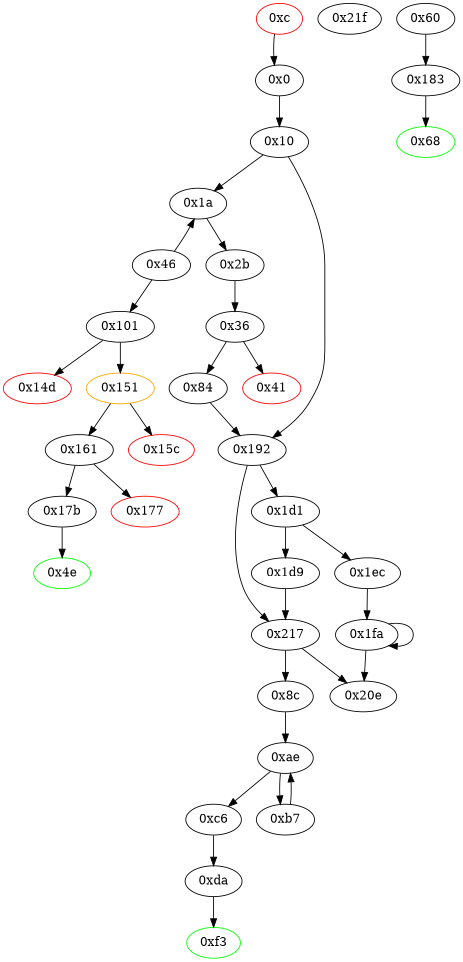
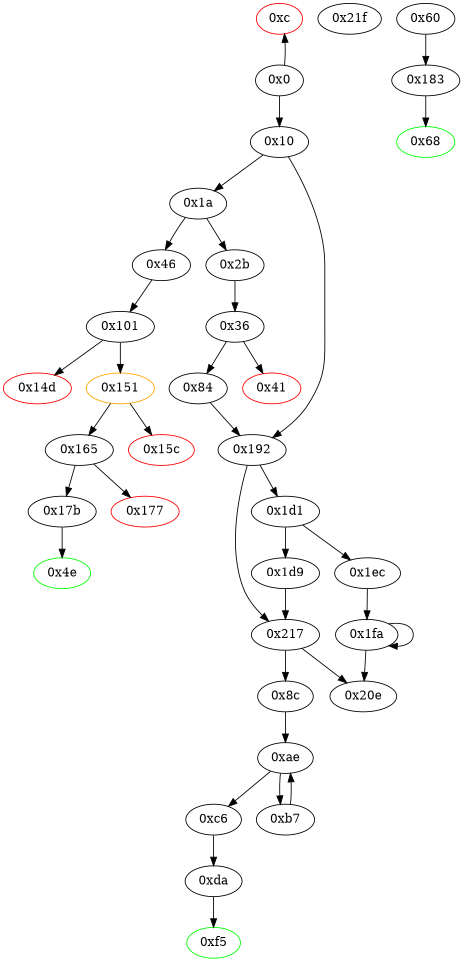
  digraph {
    node [fillcolor=white style=filled]
    "0xc" [color=red]
    "0x21f"
    "0x4e" [color=green]
    "0x17b"
    "0x41" [color=red]
-   "0x165" [label="0x161"]
+   "0x165"
    "0x177" [color=red]
    "0xae"
    "0xc6"
    "0xb7"
    "0xda"
-   "0xf3" [color=green]
+   "0xf3" [color=green label="0xf5"]
    "0x14d" [color=red]
    "0x217"
    "0x8c"
    "0x20e"
    "0x68" [color=green]
    "0x10"
    "0x1a"
    "0x192"
    "0x2b"
    "0x46"
    "0x101"
    "0x151" [color=orange]
    "0x15c" [color=red]
    "0x1d1"
    "0x1d9"
    "0x1ec"
    "0x1fa"
    "0x36"
    "0x84"
    "0x0"
    "0x60"
    "0x183"
    "0x17b" -> "0x4e"
    "0x165" -> "0x17b"
    "0x165" -> "0x177"
    "0xae" -> "0xc6"
    "0xae" -> "0xb7"
    "0xc6" -> "0xda"
    "0xb7" -> "0xae"
    "0xda" -> "0xf3"
    "0x217" -> "0x8c"
    "0x217" -> "0x20e"
    "0x8c" -> "0xae"
    "0x10" -> "0x1a"
    "0x10" -> "0x192"
    "0x1a" -> "0x2b"
-   "0x46" -> "0x1a"
+   "0x1a" -> "0x46"
    "0x192" -> "0x217"
    "0x192" -> "0x1d1"
    "0x2b" -> "0x36"
    "0x46" -> "0x101"
    "0x101" -> "0x14d"
    "0x101" -> "0x151"
    "0x151" -> "0x165"
    "0x151" -> "0x15c"
    "0x1d1" -> "0x1d9"
    "0x1d1" -> "0x1ec"
    "0x1d9" -> "0x217"
    "0x1ec" -> "0x1fa"
    "0x1fa" -> "0x20e"
    "0x1fa" -> "0x1fa"
    "0x36" -> "0x41"
    "0x36" -> "0x84"
    "0x84" -> "0x192"
-   "0xc" -> "0x0"
+   "0x0" -> "0xc"
    "0x0" -> "0x10"
    "0x60" -> "0x183"
    "0x183" -> "0x68"
  }
